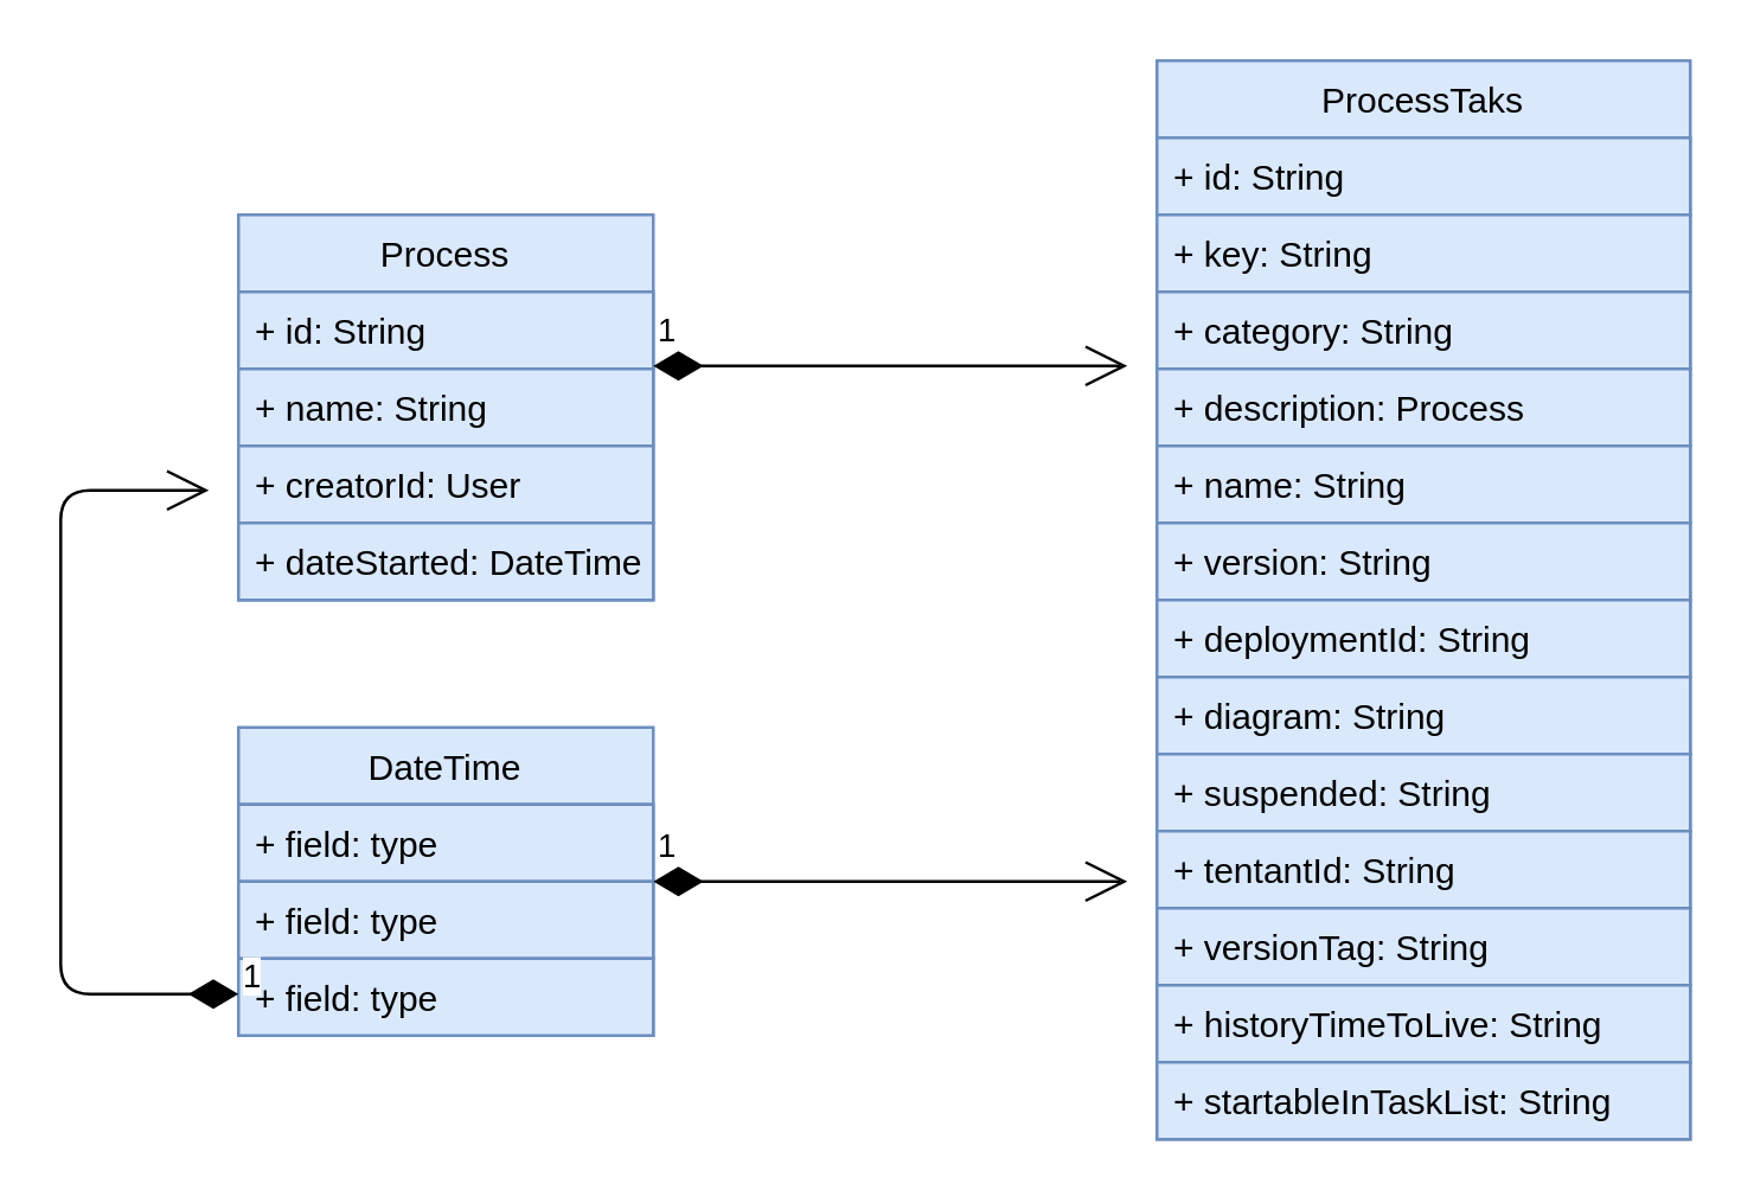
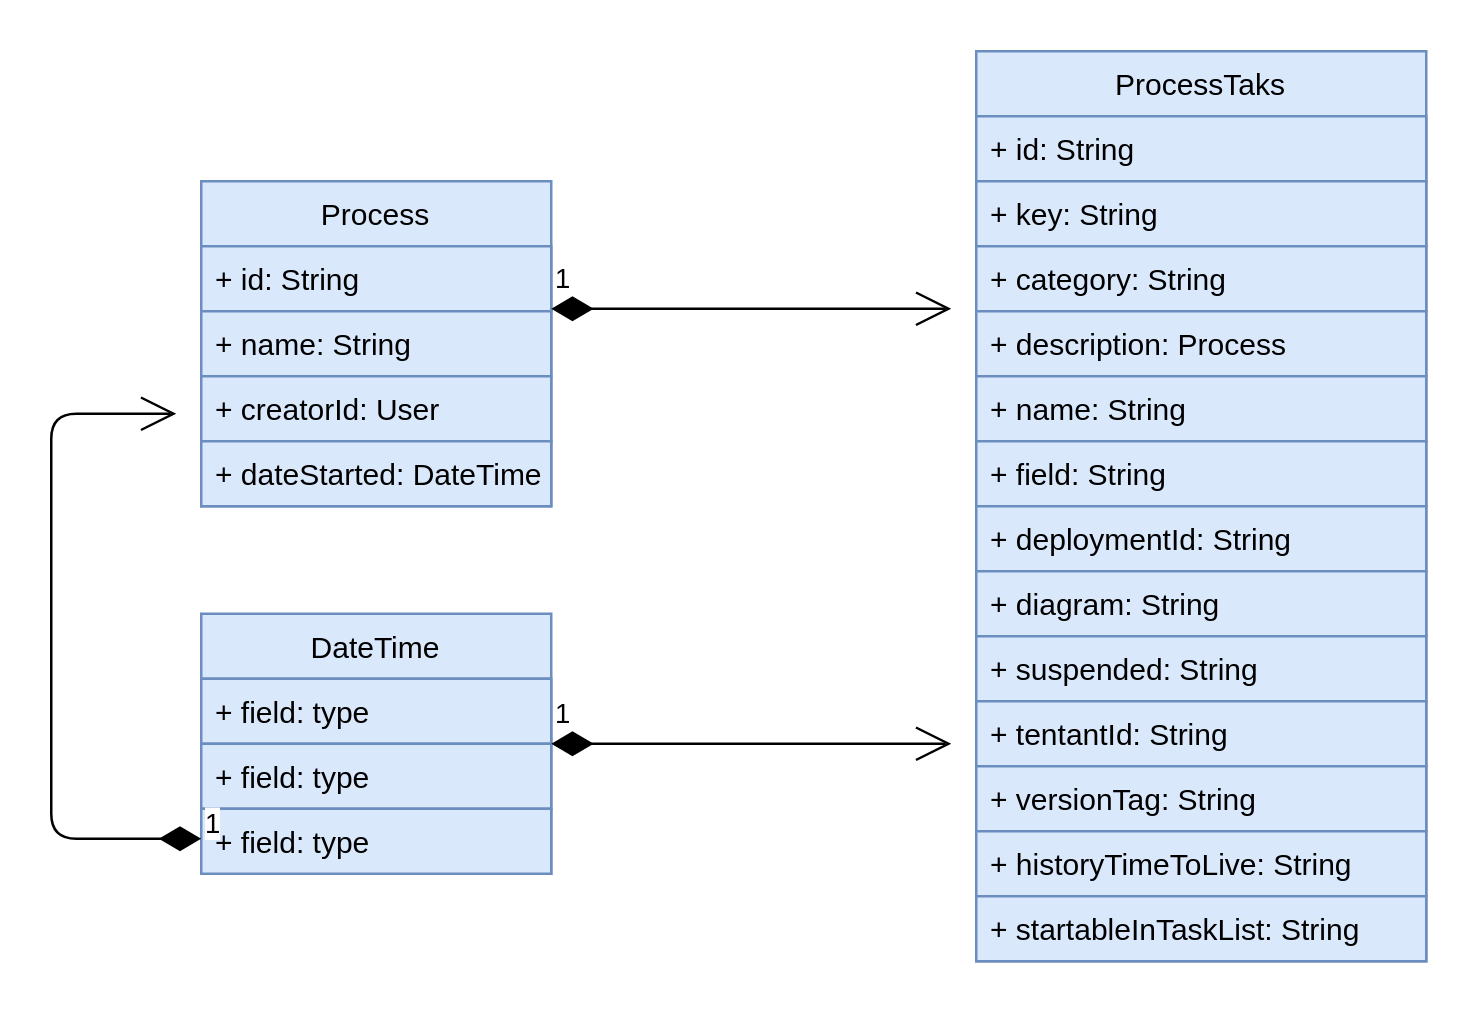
  <mxCell id="0" />
  <mxCell id="1" parent="0" />
  <mxCell id="2" value="Process" style="swimlane;fontStyle=0;childLayout=stackLayout;horizontal=1;startSize=26;fillColor=#dae8fc;horizontalStack=0;resizeParent=1;resizeParentMax=0;resizeLast=0;collapsible=1;marginBottom=0;strokeColor=#6c8ebf;" vertex="1" parent="1"><mxGeometry x="80" y="72" width="140" height="130" as="geometry" /></mxCell>
  <mxCell id="3" value="+ id: String&#10;" style="text;strokeColor=#6c8ebf;fillColor=#dae8fc;align=left;verticalAlign=top;spacingLeft=4;spacingRight=4;overflow=hidden;rotatable=0;points=[[0,0.5],[1,0.5]];portConstraint=eastwest;" vertex="1" parent="2"><mxGeometry y="26" width="140" height="26" as="geometry" /></mxCell>
  <mxCell id="4" value="+ name: String" style="text;strokeColor=#6c8ebf;fillColor=#dae8fc;align=left;verticalAlign=top;spacingLeft=4;spacingRight=4;overflow=hidden;rotatable=0;points=[[0,0.5],[1,0.5]];portConstraint=eastwest;" vertex="1" parent="2"><mxGeometry y="52" width="140" height="26" as="geometry" /></mxCell>
  <mxCell id="5" value="+ creatorId: User&#10;" style="text;strokeColor=#6c8ebf;fillColor=#dae8fc;align=left;verticalAlign=top;spacingLeft=4;spacingRight=4;overflow=hidden;rotatable=0;points=[[0,0.5],[1,0.5]];portConstraint=eastwest;" vertex="1" parent="2"><mxGeometry y="78" width="140" height="26" as="geometry" /></mxCell>
  <mxCell id="6" value="+ dateStarted: DateTime" style="text;strokeColor=#6c8ebf;fillColor=#dae8fc;align=left;verticalAlign=top;spacingLeft=4;spacingRight=4;overflow=hidden;rotatable=0;points=[[0,0.5],[1,0.5]];portConstraint=eastwest;" vertex="1" parent="2"><mxGeometry y="104" width="140" height="26" as="geometry" /></mxCell>
  <mxCell id="7" value="ProcessTaks" style="swimlane;fontStyle=0;childLayout=stackLayout;horizontal=1;startSize=26;fillColor=#dae8fc;horizontalStack=0;resizeParent=1;resizeParentMax=0;resizeLast=0;collapsible=1;marginBottom=0;strokeColor=#6c8ebf;" vertex="1" parent="1"><mxGeometry x="390" y="20" width="180" height="364" as="geometry" /></mxCell>
  <mxCell id="8" value="+ id: String" style="text;strokeColor=#6c8ebf;fillColor=#dae8fc;align=left;verticalAlign=top;spacingLeft=4;spacingRight=4;overflow=hidden;rotatable=0;points=[[0,0.5],[1,0.5]];portConstraint=eastwest;" vertex="1" parent="7"><mxGeometry y="26" width="180" height="26" as="geometry" /></mxCell>
  <mxCell id="9" value="+ key: String" style="text;strokeColor=#6c8ebf;fillColor=#dae8fc;align=left;verticalAlign=top;spacingLeft=4;spacingRight=4;overflow=hidden;rotatable=0;points=[[0,0.5],[1,0.5]];portConstraint=eastwest;" vertex="1" parent="7"><mxGeometry y="52" width="180" height="26" as="geometry" /></mxCell>
  <mxCell id="10" value="+ category: String" style="text;strokeColor=#6c8ebf;fillColor=#dae8fc;align=left;verticalAlign=top;spacingLeft=4;spacingRight=4;overflow=hidden;rotatable=0;points=[[0,0.5],[1,0.5]];portConstraint=eastwest;" vertex="1" parent="7"><mxGeometry y="78" width="180" height="26" as="geometry" /></mxCell>
  <mxCell id="11" value="+ description: Process" style="text;strokeColor=#6c8ebf;fillColor=#dae8fc;align=left;verticalAlign=top;spacingLeft=4;spacingRight=4;overflow=hidden;rotatable=0;points=[[0,0.5],[1,0.5]];portConstraint=eastwest;" vertex="1" parent="7"><mxGeometry y="104" width="180" height="26" as="geometry" /></mxCell>
  <mxCell id="12" value="+ name: String" style="text;strokeColor=#6c8ebf;fillColor=#dae8fc;align=left;verticalAlign=top;spacingLeft=4;spacingRight=4;overflow=hidden;rotatable=0;points=[[0,0.5],[1,0.5]];portConstraint=eastwest;" vertex="1" parent="7"><mxGeometry y="130" width="180" height="26" as="geometry" /></mxCell>
- <mxCell id="13" value="+ version: String" style="text;strokeColor=#6c8ebf;fillColor=#dae8fc;align=left;verticalAlign=top;spacingLeft=4;spacingRight=4;overflow=hidden;rotatable=0;points=[[0,0.5],[1,0.5]];portConstraint=eastwest;" vertex="1" parent="7"><mxGeometry y="156" width="180" height="26" as="geometry" /></mxCell>
+ <mxCell id="13" value="+ field: String" style="text;strokeColor=#6c8ebf;fillColor=#dae8fc;align=left;verticalAlign=top;spacingLeft=4;spacingRight=4;overflow=hidden;rotatable=0;points=[[0,0.5],[1,0.5]];portConstraint=eastwest;" vertex="1" parent="7"><mxGeometry y="156" width="180" height="26" as="geometry" /></mxCell>
  <mxCell id="14" value="+ deploymentId: String" style="text;strokeColor=#6c8ebf;fillColor=#dae8fc;align=left;verticalAlign=top;spacingLeft=4;spacingRight=4;overflow=hidden;rotatable=0;points=[[0,0.5],[1,0.5]];portConstraint=eastwest;" vertex="1" parent="7"><mxGeometry y="182" width="180" height="26" as="geometry" /></mxCell>
  <mxCell id="15" value="+ diagram: String" style="text;strokeColor=#6c8ebf;fillColor=#dae8fc;align=left;verticalAlign=top;spacingLeft=4;spacingRight=4;overflow=hidden;rotatable=0;points=[[0,0.5],[1,0.5]];portConstraint=eastwest;" vertex="1" parent="7"><mxGeometry y="208" width="180" height="26" as="geometry" /></mxCell>
  <mxCell id="16" value="+ suspended: String" style="text;strokeColor=#6c8ebf;fillColor=#dae8fc;align=left;verticalAlign=top;spacingLeft=4;spacingRight=4;overflow=hidden;rotatable=0;points=[[0,0.5],[1,0.5]];portConstraint=eastwest;" vertex="1" parent="7"><mxGeometry y="234" width="180" height="26" as="geometry" /></mxCell>
  <mxCell id="17" value="+ tentantId: String" style="text;strokeColor=#6c8ebf;fillColor=#dae8fc;align=left;verticalAlign=top;spacingLeft=4;spacingRight=4;overflow=hidden;rotatable=0;points=[[0,0.5],[1,0.5]];portConstraint=eastwest;" vertex="1" parent="7"><mxGeometry y="260" width="180" height="26" as="geometry" /></mxCell>
  <mxCell id="18" value="+ versionTag: String" style="text;strokeColor=#6c8ebf;fillColor=#dae8fc;align=left;verticalAlign=top;spacingLeft=4;spacingRight=4;overflow=hidden;rotatable=0;points=[[0,0.5],[1,0.5]];portConstraint=eastwest;" vertex="1" parent="7"><mxGeometry y="286" width="180" height="26" as="geometry" /></mxCell>
  <mxCell id="19" value="+ historyTimeToLive: String" style="text;strokeColor=#6c8ebf;fillColor=#dae8fc;align=left;verticalAlign=top;spacingLeft=4;spacingRight=4;overflow=hidden;rotatable=0;points=[[0,0.5],[1,0.5]];portConstraint=eastwest;" vertex="1" parent="7"><mxGeometry y="312" width="180" height="26" as="geometry" /></mxCell>
  <mxCell id="20" value="+ startableInTaskList: String" style="text;strokeColor=#6c8ebf;fillColor=#dae8fc;align=left;verticalAlign=top;spacingLeft=4;spacingRight=4;overflow=hidden;rotatable=0;points=[[0,0.5],[1,0.5]];portConstraint=eastwest;" vertex="1" parent="7"><mxGeometry y="338" width="180" height="26" as="geometry" /></mxCell>
  <mxCell id="21" value="1" style="endArrow=open;html=1;endSize=12;startArrow=diamondThin;startSize=14;startFill=1;edgeStyle=orthogonalEdgeStyle;align=left;verticalAlign=bottom;" edge="1" parent="1"><mxGeometry x="-1" y="3" relative="1" as="geometry"><mxPoint x="220" y="123" as="sourcePoint" /><mxPoint x="380" y="123" as="targetPoint" /></mxGeometry></mxCell>
  <mxCell id="22" value="DateTime" style="swimlane;fontStyle=0;childLayout=stackLayout;horizontal=1;startSize=26;fillColor=#dae8fc;horizontalStack=0;resizeParent=1;resizeParentMax=0;resizeLast=0;collapsible=1;marginBottom=0;strokeColor=#6c8ebf;" vertex="1" parent="1"><mxGeometry x="80" y="245" width="140" height="104" as="geometry" /></mxCell>
  <mxCell id="23" value="+ field: type" style="text;strokeColor=#6c8ebf;fillColor=#dae8fc;align=left;verticalAlign=top;spacingLeft=4;spacingRight=4;overflow=hidden;rotatable=0;points=[[0,0.5],[1,0.5]];portConstraint=eastwest;" vertex="1" parent="22"><mxGeometry y="26" width="140" height="26" as="geometry" /></mxCell>
  <mxCell id="24" value="+ field: type" style="text;strokeColor=#6c8ebf;fillColor=#dae8fc;align=left;verticalAlign=top;spacingLeft=4;spacingRight=4;overflow=hidden;rotatable=0;points=[[0,0.5],[1,0.5]];portConstraint=eastwest;" vertex="1" parent="22"><mxGeometry y="52" width="140" height="26" as="geometry" /></mxCell>
  <mxCell id="25" value="+ field: type" style="text;strokeColor=#6c8ebf;fillColor=#dae8fc;align=left;verticalAlign=top;spacingLeft=4;spacingRight=4;overflow=hidden;rotatable=0;points=[[0,0.5],[1,0.5]];portConstraint=eastwest;" vertex="1" parent="22"><mxGeometry y="78" width="140" height="26" as="geometry" /></mxCell>
  <mxCell id="26" value="1" style="endArrow=open;html=1;endSize=12;startArrow=diamondThin;startSize=14;startFill=1;edgeStyle=orthogonalEdgeStyle;align=left;verticalAlign=bottom;" edge="1" parent="1"><mxGeometry x="-1" y="3" relative="1" as="geometry"><mxPoint x="80" y="335" as="sourcePoint" /><mxPoint x="70" y="165" as="targetPoint" /><Array as="points"><mxPoint x="20" y="335" /><mxPoint x="20" y="165" /></Array></mxGeometry></mxCell>
  <mxCell id="27" value="1" style="endArrow=open;html=1;endSize=12;startArrow=diamondThin;startSize=14;startFill=1;edgeStyle=orthogonalEdgeStyle;align=left;verticalAlign=bottom;exitX=1;exitY=0.5;exitDx=0;exitDy=0;" edge="1" parent="1" source="22"><mxGeometry x="-1" y="3" relative="1" as="geometry"><mxPoint x="0" y="375" as="sourcePoint" /><mxPoint x="380" y="297" as="targetPoint" /></mxGeometry></mxCell>
